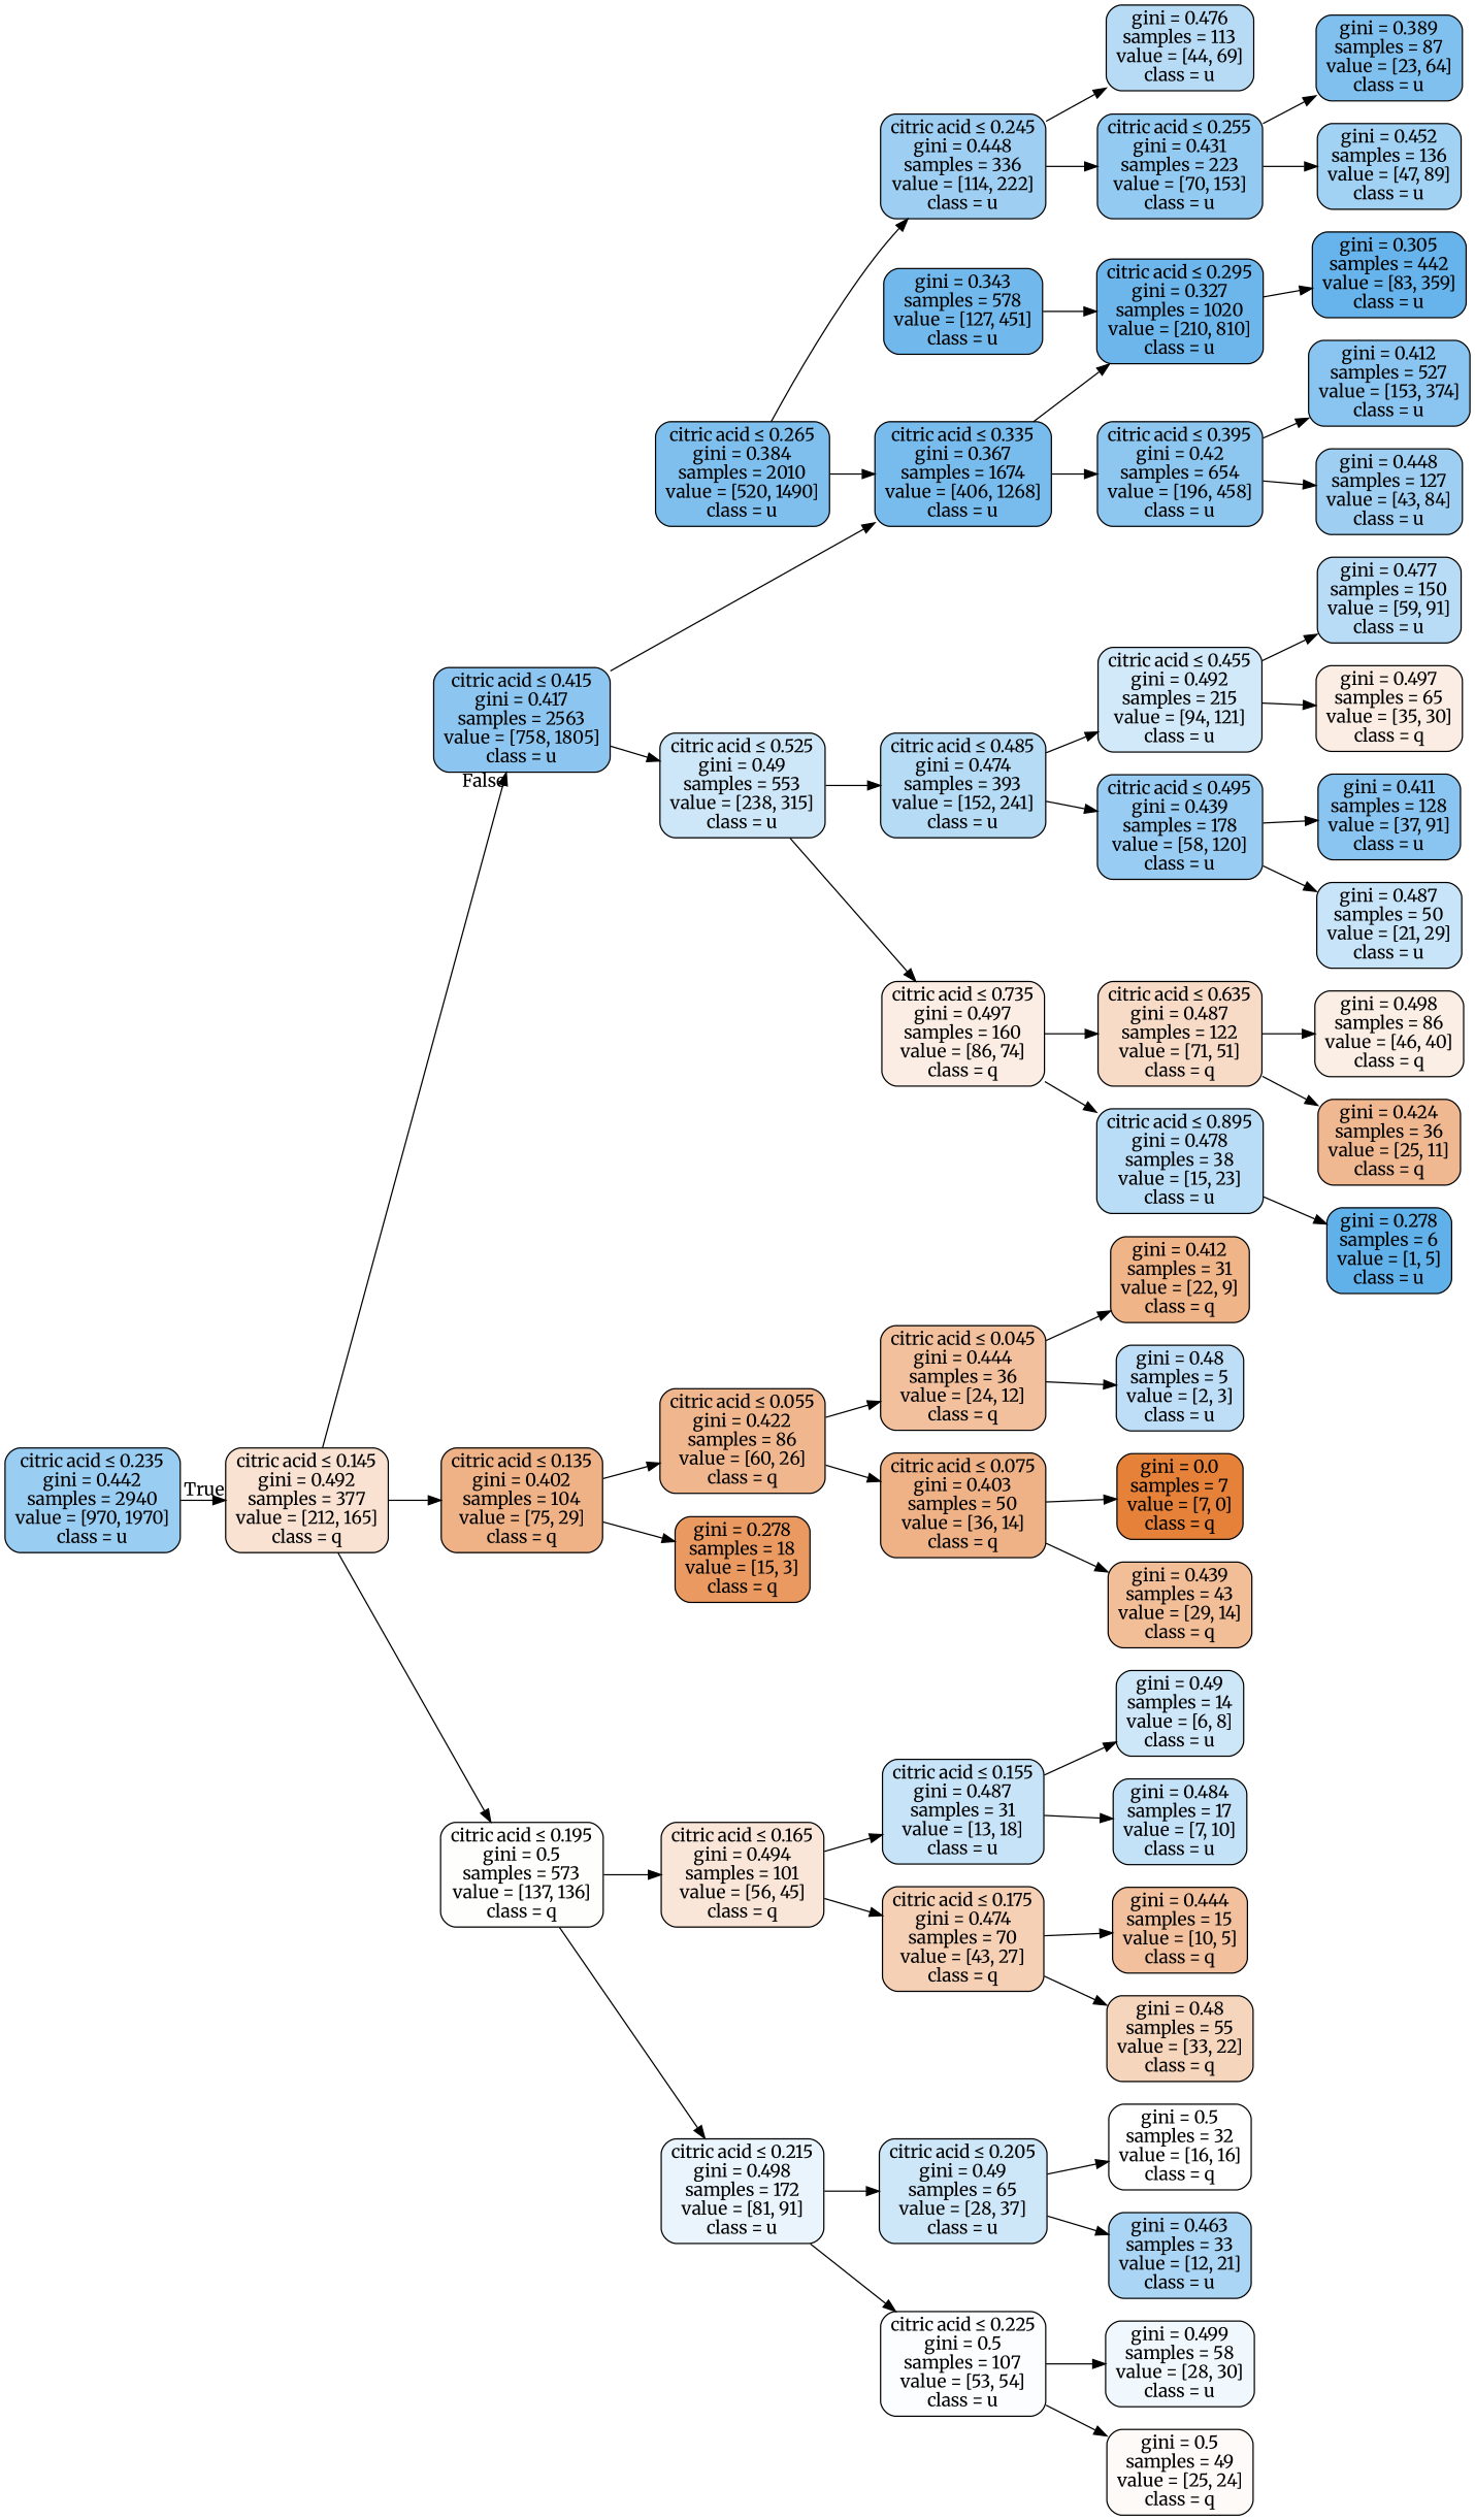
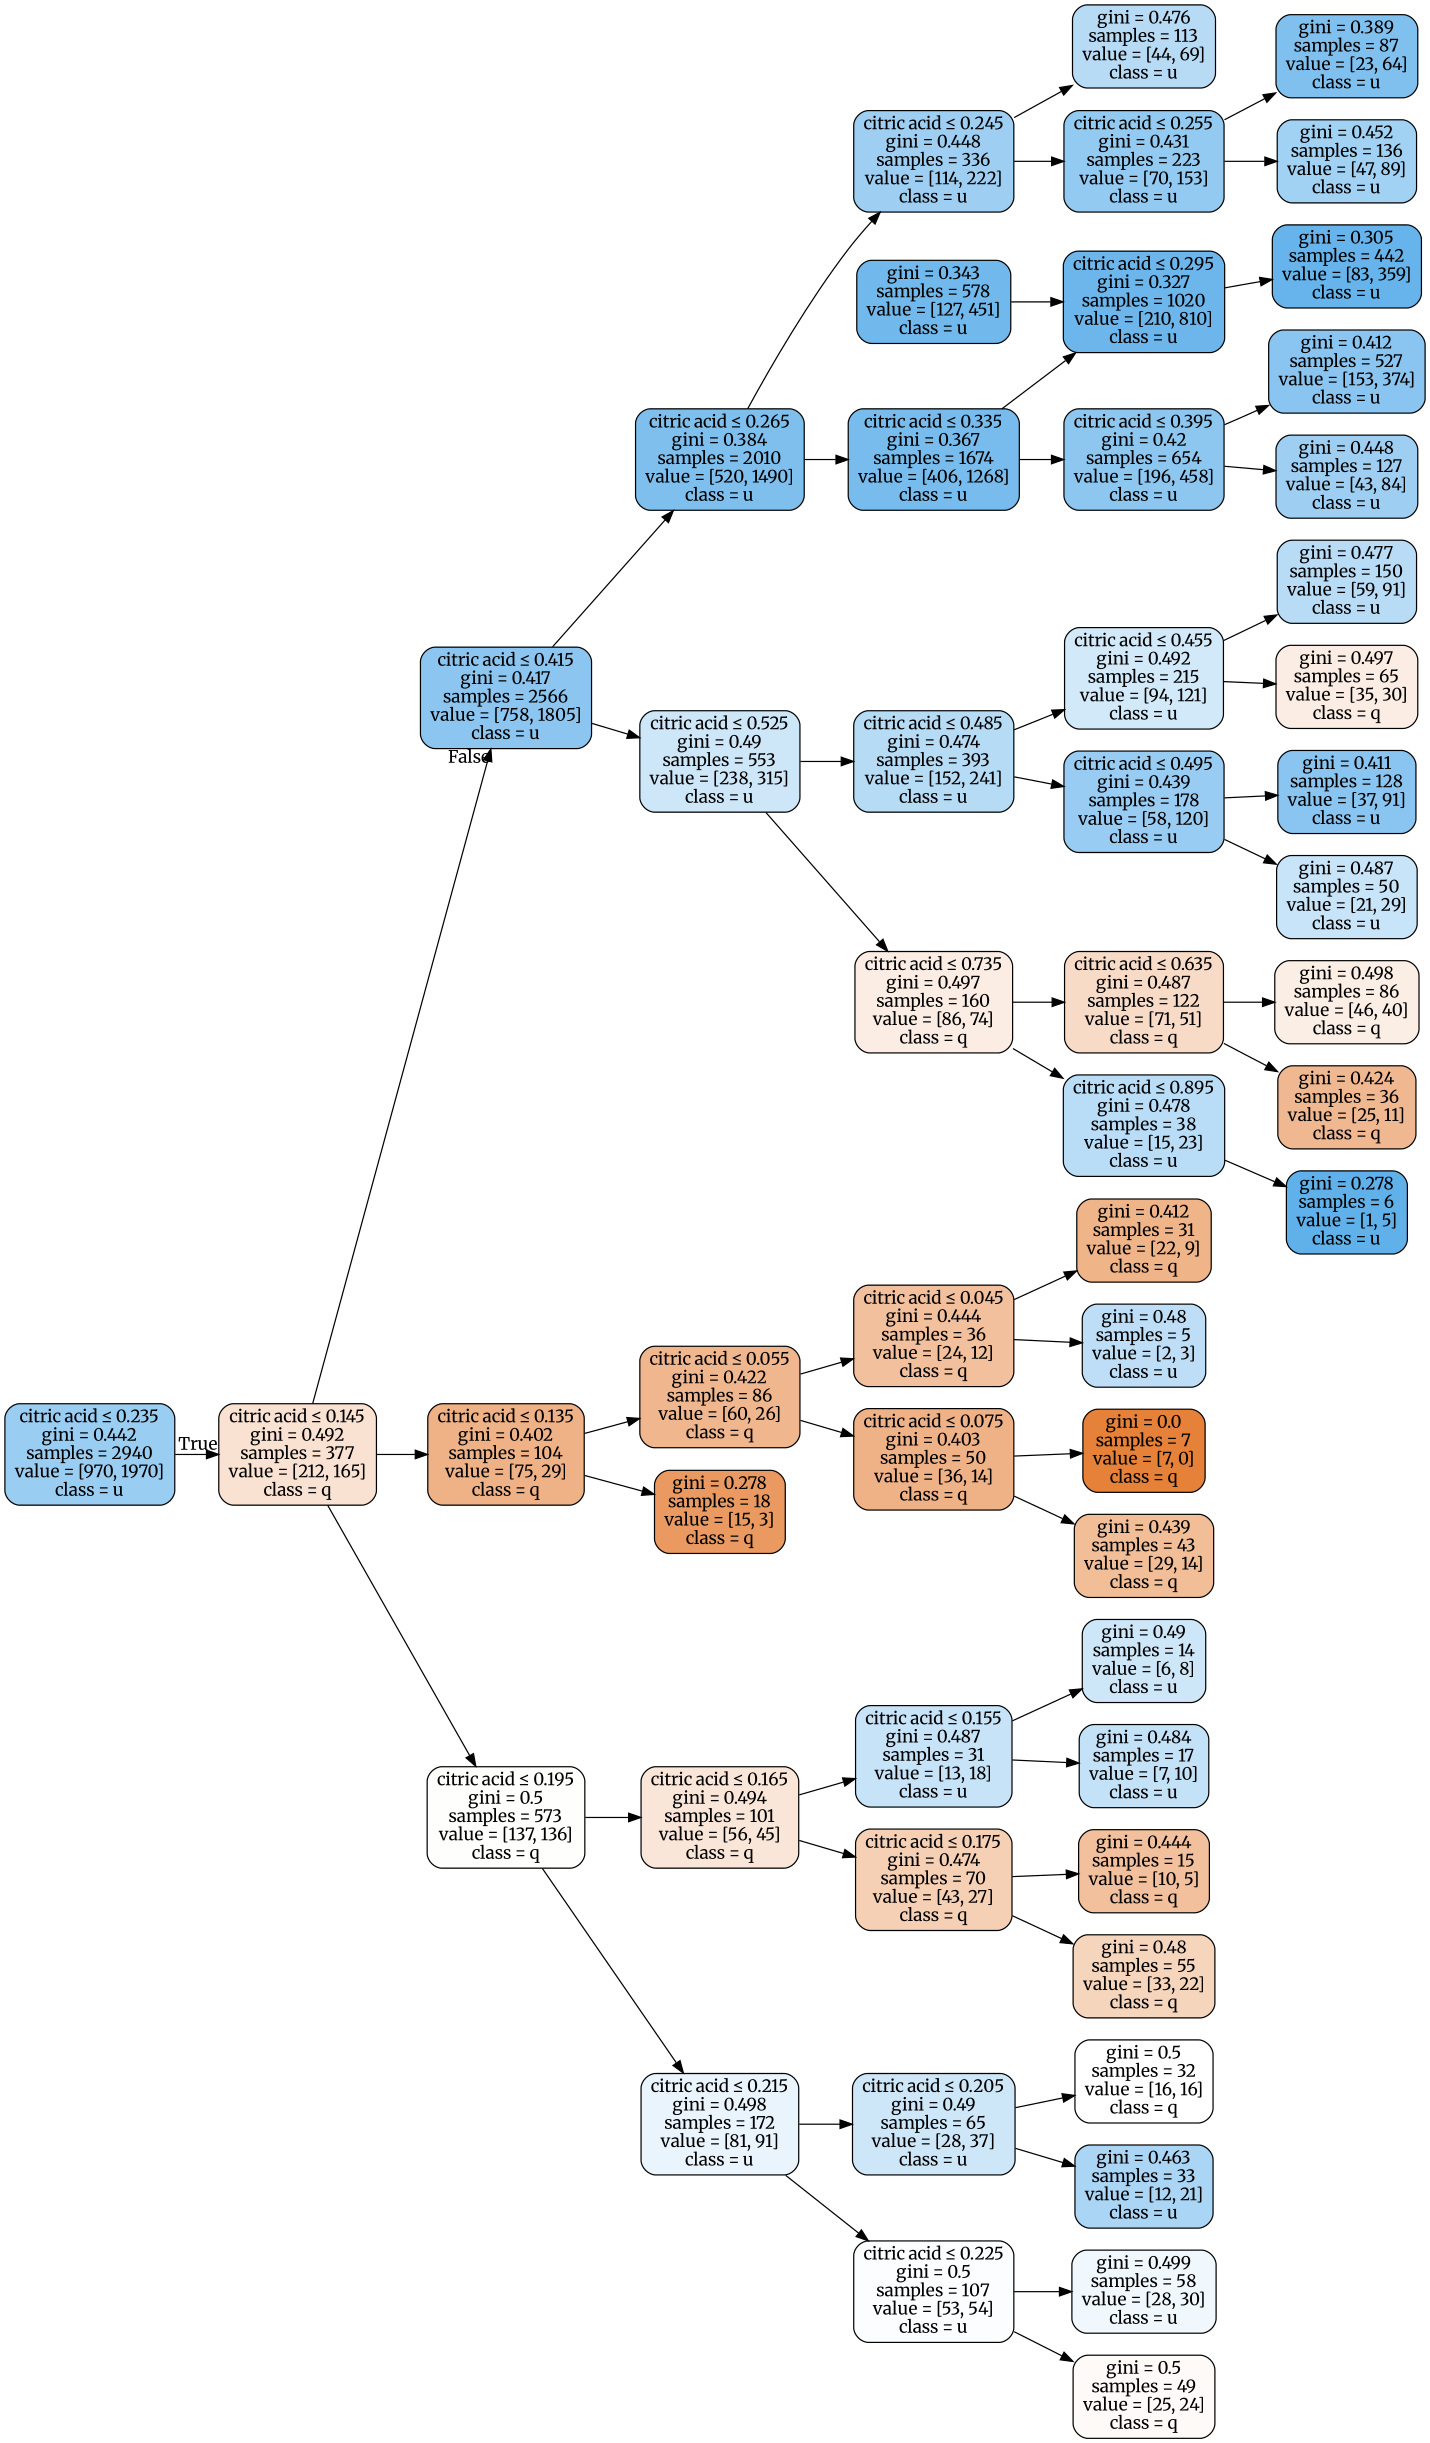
  digraph {
    fontname=Merriweather
    rankdir=LR
    node [color=black fillcolor="#e581399c" fontname=Merriweather shape=box style="filled, rounded"]
    edge [fontname=Merriweather]
    n1 [fillcolor="#399de581" label=<citric acid &le; 0.235<br/>gini = 0.442<br/>samples = 2940<br/>value = [970, 1970]<br/>class = u>]
    n2 [fillcolor="#e5813939" label=<citric acid &le; 0.145<br/>gini = 0.492<br/>samples = 377<br/>value = [212, 165]<br/>class = q>]
-   n3 [fillcolor="#399de594" label=<citric acid &le; 0.415<br/>gini = 0.417<br/>samples = 2563<br/>value = [758, 1805]<br/>class = u>]
+   n3 [fillcolor="#399de594" label=<citric acid &le; 0.415<br/>gini = 0.417<br/>samples = 2566<br/>value = [758, 1805]<br/>class = u>]
    n4 [label=<citric acid &le; 0.135<br/>gini = 0.402<br/>samples = 104<br/>value = [75, 29]<br/>class = q>]
    n5 [fillcolor="#e5813902" label=<citric acid &le; 0.195<br/>gini = 0.5<br/>samples = 573<br/>value = [137, 136]<br/>class = q>]
    n6 [fillcolor="#399de5a6" label=<citric acid &le; 0.265<br/>gini = 0.384<br/>samples = 2010<br/>value = [520, 1490]<br/>class = u>]
    n7 [fillcolor="#399de53e" label=<citric acid &le; 0.525<br/>gini = 0.49<br/>samples = 553<br/>value = [238, 315]<br/>class = u>]
    n8 [fillcolor="#e5813991" label=<citric acid &le; 0.055<br/>gini = 0.422<br/>samples = 86<br/>value = [60, 26]<br/>class = q>]
    n9 [fillcolor="#e58139cc" label=<gini = 0.278<br/>samples = 18<br/>value = [15, 3]<br/>class = q>]
    n10 [fillcolor="#e5813932" label=<citric acid &le; 0.165<br/>gini = 0.494<br/>samples = 101<br/>value = [56, 45]<br/>class = q>]
    n11 [fillcolor="#399de51c" label=<citric acid &le; 0.215<br/>gini = 0.498<br/>samples = 172<br/>value = [81, 91]<br/>class = u>]
    n12 [fillcolor="#e581397f" label=<citric acid &le; 0.045<br/>gini = 0.444<br/>samples = 36<br/>value = [24, 12]<br/>class = q>]
    n13 [label=<citric acid &le; 0.075<br/>gini = 0.403<br/>samples = 50<br/>value = [36, 14]<br/>class = q>]
    n14 [fillcolor="#e5813997" label=<gini = 0.412<br/>samples = 31<br/>value = [22, 9]<br/>class = q>]
    n15 [fillcolor="#399de555" label=<gini = 0.48<br/>samples = 5<br/>value = [2, 3]<br/>class = u>]
    n16 [fillcolor="#e58139ff" label=<gini = 0.0<br/>samples = 7<br/>value = [7, 0]<br/>class = q>]
    n17 [fillcolor="#e5813984" label=<gini = 0.439<br/>samples = 43<br/>value = [29, 14]<br/>class = q>]
    n18 [fillcolor="#399de547" label=<citric acid &le; 0.155<br/>gini = 0.487<br/>samples = 31<br/>value = [13, 18]<br/>class = u>]
    n19 [fillcolor="#e581395f" label=<citric acid &le; 0.175<br/>gini = 0.474<br/>samples = 70<br/>value = [43, 27]<br/>class = q>]
    n20 [fillcolor="#399de53e" label=<citric acid &le; 0.205<br/>gini = 0.49<br/>samples = 65<br/>value = [28, 37]<br/>class = u>]
    n21 [fillcolor="#399de505" label=<citric acid &le; 0.225<br/>gini = 0.5<br/>samples = 107<br/>value = [53, 54]<br/>class = u>]
    n22 [fillcolor="#399de540" label=<gini = 0.49<br/>samples = 14<br/>value = [6, 8]<br/>class = u>]
    n23 [fillcolor="#399de54d" label=<gini = 0.484<br/>samples = 17<br/>value = [7, 10]<br/>class = u>]
    n24 [fillcolor="#e581397f" label=<gini = 0.444<br/>samples = 15<br/>value = [10, 5]<br/>class = q>]
    n25 [fillcolor="#e5813955" label=<gini = 0.48<br/>samples = 55<br/>value = [33, 22]<br/>class = q>]
    n26 [fillcolor="#e5813900" label=<gini = 0.5<br/>samples = 32<br/>value = [16, 16]<br/>class = q>]
    n27 [fillcolor="#399de56d" label=<gini = 0.463<br/>samples = 33<br/>value = [12, 21]<br/>class = u>]
    n28 [fillcolor="#399de511" label=<gini = 0.499<br/>samples = 58<br/>value = [28, 30]<br/>class = u>]
    n29 [fillcolor="#e581390a" label=<gini = 0.5<br/>samples = 49<br/>value = [25, 24]<br/>class = q>]
    n30 [fillcolor="#399de57c" label=<citric acid &le; 0.245<br/>gini = 0.448<br/>samples = 336<br/>value = [114, 222]<br/>class = u>]
    n31 [fillcolor="#399de5ad" label=<citric acid &le; 0.335<br/>gini = 0.367<br/>samples = 1674<br/>value = [406, 1268]<br/>class = u>]
    n32 [fillcolor="#399de55e" label=<citric acid &le; 0.485<br/>gini = 0.474<br/>samples = 393<br/>value = [152, 241]<br/>class = u>]
    n33 [fillcolor="#e5813924" label=<citric acid &le; 0.735<br/>gini = 0.497<br/>samples = 160<br/>value = [86, 74]<br/>class = q>]
    n34 [fillcolor="#399de55c" label=<gini = 0.476<br/>samples = 113<br/>value = [44, 69]<br/>class = u>]
    n35 [fillcolor="#399de58a" label=<citric acid &le; 0.255<br/>gini = 0.431<br/>samples = 223<br/>value = [70, 153]<br/>class = u>]
    n36 [fillcolor="#399de5bd" label=<citric acid &le; 0.295<br/>gini = 0.327<br/>samples = 1020<br/>value = [210, 810]<br/>class = u>]
    n37 [fillcolor="#399de592" label=<citric acid &le; 0.395<br/>gini = 0.42<br/>samples = 654<br/>value = [196, 458]<br/>class = u>]
    n38 [fillcolor="#399de5a3" label=<gini = 0.389<br/>samples = 87<br/>value = [23, 64]<br/>class = u>]
    n39 [fillcolor="#399de578" label=<gini = 0.452<br/>samples = 136<br/>value = [47, 89]<br/>class = u>]
    n40 [fillcolor="#399de5c4" label=<gini = 0.305<br/>samples = 442<br/>value = [83, 359]<br/>class = u>]
    n41 [fillcolor="#399de597" label=<gini = 0.412<br/>samples = 527<br/>value = [153, 374]<br/>class = u>]
    n42 [fillcolor="#399de57c" label=<gini = 0.448<br/>samples = 127<br/>value = [43, 84]<br/>class = u>]
    n43 [fillcolor="#399de5b7" label=<gini = 0.343<br/>samples = 578<br/>value = [127, 451]<br/>class = u>]
    n44 [fillcolor="#399de539" label=<citric acid &le; 0.455<br/>gini = 0.492<br/>samples = 215<br/>value = [94, 121]<br/>class = u>]
    n45 [fillcolor="#399de584" label=<citric acid &le; 0.495<br/>gini = 0.439<br/>samples = 178<br/>value = [58, 120]<br/>class = u>]
    n46 [fillcolor="#e5813948" label=<citric acid &le; 0.635<br/>gini = 0.487<br/>samples = 122<br/>value = [71, 51]<br/>class = q>]
    n47 [fillcolor="#399de559" label=<citric acid &le; 0.895<br/>gini = 0.478<br/>samples = 38<br/>value = [15, 23]<br/>class = u>]
    n48 [fillcolor="#399de55a" label=<gini = 0.477<br/>samples = 150<br/>value = [59, 91]<br/>class = u>]
    n49 [fillcolor="#e5813924" label=<gini = 0.497<br/>samples = 65<br/>value = [35, 30]<br/>class = q>]
    n50 [fillcolor="#399de597" label=<gini = 0.411<br/>samples = 128<br/>value = [37, 91]<br/>class = u>]
    n51 [fillcolor="#399de546" label=<gini = 0.487<br/>samples = 50<br/>value = [21, 29]<br/>class = u>]
    n52 [fillcolor="#e5813921" label=<gini = 0.498<br/>samples = 86<br/>value = [46, 40]<br/>class = q>]
    n53 [fillcolor="#e581398f" label=<gini = 0.424<br/>samples = 36<br/>value = [25, 11]<br/>class = q>]
    n54 [fillcolor="#399de5cc" label=<gini = 0.278<br/>samples = 6<br/>value = [1, 5]<br/>class = u>]
    n1 -> n2 [headlabel=True labelangle=45 labeldistance=2.5]
    n2 -> n3 [headlabel=False labelangle=-45 labeldistance=2.5]
    n2 -> n4
    n2 -> n5
-   n3 -> n31
+   n3 -> n6
    n3 -> n7
    n4 -> n8
    n4 -> n9
    n5 -> n10
    n5 -> n11
    n6 -> n30
    n6 -> n31
    n7 -> n32
    n7 -> n33
    n8 -> n12
    n8 -> n13
    n10 -> n18
    n10 -> n19
    n11 -> n20
    n11 -> n21
    n12 -> n14
    n12 -> n15
    n13 -> n16
    n13 -> n17
    n18 -> n22
    n18 -> n23
    n19 -> n24
    n19 -> n25
    n20 -> n26
    n20 -> n27
    n21 -> n28
    n21 -> n29
    n30 -> n34
    n30 -> n35
    n31 -> n36
    n31 -> n37
    n32 -> n44
    n32 -> n45
    n33 -> n46
    n33 -> n47
    n35 -> n38
    n35 -> n39
    n36 -> n40
    n37 -> n41
    n37 -> n42
    n43 -> n36
    n44 -> n48
    n44 -> n49
    n45 -> n50
    n45 -> n51
    n46 -> n52
    n46 -> n53
    n47 -> n54
  }
